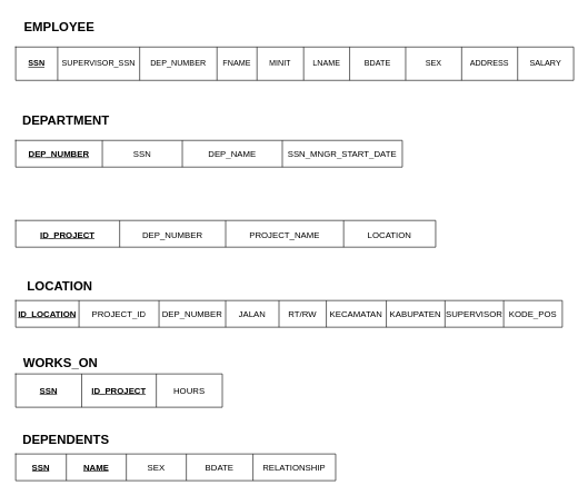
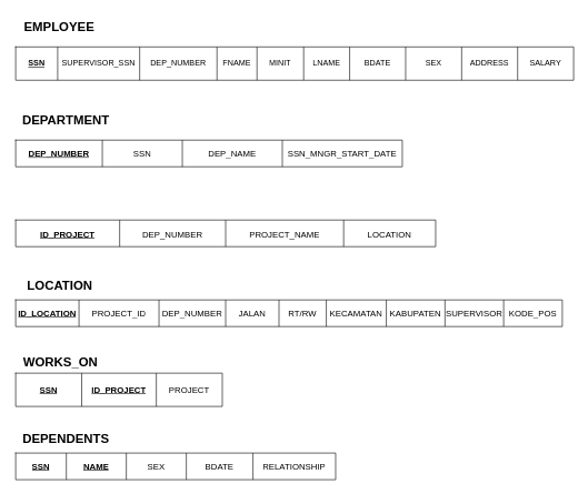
  <mxCell id="0" />
  <mxCell id="1" parent="0" />
  <mxCell id="2" value="" style="shape=table;startSize=0;container=1;collapsible=0;childLayout=tableLayout;" parent="1" vertex="1"><mxGeometry x="23" y="70" width="837" height="50" as="geometry" /></mxCell>
  <mxCell id="3" value="" style="shape=tableRow;horizontal=0;startSize=0;swimlaneHead=0;swimlaneBody=0;top=0;left=0;bottom=0;right=0;collapsible=0;dropTarget=0;fillColor=none;points=[[0,0.5],[1,0.5]];portConstraint=eastwest;" parent="2" vertex="1"><mxGeometry width="837" height="50" as="geometry" /></mxCell>
  <mxCell id="4" value="&lt;u&gt;&lt;b&gt;SSN&lt;/b&gt;&lt;/u&gt;" style="shape=partialRectangle;html=1;whiteSpace=wrap;connectable=0;overflow=hidden;fillColor=none;top=0;left=0;bottom=0;right=0;pointerEvents=1;" parent="3" vertex="1"><mxGeometry width="63" height="50" as="geometry"><mxRectangle width="63" height="50" as="alternateBounds" /></mxGeometry></mxCell>
  <mxCell id="5" value="SUPERVISOR_SSN" style="shape=partialRectangle;html=1;whiteSpace=wrap;connectable=0;overflow=hidden;fillColor=none;top=0;left=0;bottom=0;right=0;pointerEvents=1;" parent="3" vertex="1"><mxGeometry x="63" width="123" height="50" as="geometry"><mxRectangle width="123" height="50" as="alternateBounds" /></mxGeometry></mxCell>
  <mxCell id="6" value="DEP_NUMBER" style="shape=partialRectangle;html=1;whiteSpace=wrap;connectable=0;overflow=hidden;fillColor=none;top=0;left=0;bottom=0;right=0;pointerEvents=1;" parent="3" vertex="1"><mxGeometry x="186" width="116" height="50" as="geometry"><mxRectangle width="116" height="50" as="alternateBounds" /></mxGeometry></mxCell>
  <mxCell id="7" value="FNAME" style="shape=partialRectangle;html=1;whiteSpace=wrap;connectable=0;overflow=hidden;fillColor=none;top=0;left=0;bottom=0;right=0;pointerEvents=1;" parent="3" vertex="1"><mxGeometry x="302" width="60" height="50" as="geometry"><mxRectangle width="60" height="50" as="alternateBounds" /></mxGeometry></mxCell>
  <mxCell id="8" value="MINIT" style="shape=partialRectangle;html=1;whiteSpace=wrap;connectable=0;overflow=hidden;fillColor=none;top=0;left=0;bottom=0;right=0;pointerEvents=1;" parent="3" vertex="1"><mxGeometry x="362" width="70" height="50" as="geometry"><mxRectangle width="70" height="50" as="alternateBounds" /></mxGeometry></mxCell>
  <mxCell id="9" value="LNAME" style="shape=partialRectangle;html=1;whiteSpace=wrap;connectable=0;overflow=hidden;fillColor=none;top=0;left=0;bottom=0;right=0;pointerEvents=1;" parent="3" vertex="1"><mxGeometry x="432" width="69" height="50" as="geometry"><mxRectangle width="69" height="50" as="alternateBounds" /></mxGeometry></mxCell>
  <mxCell id="10" value="BDATE" style="shape=partialRectangle;html=1;whiteSpace=wrap;connectable=0;overflow=hidden;fillColor=none;top=0;left=0;bottom=0;right=0;pointerEvents=1;" parent="3" vertex="1"><mxGeometry x="501" width="84" height="50" as="geometry"><mxRectangle width="84" height="50" as="alternateBounds" /></mxGeometry></mxCell>
  <mxCell id="11" value="SEX" style="shape=partialRectangle;html=1;whiteSpace=wrap;connectable=0;overflow=hidden;fillColor=none;top=0;left=0;bottom=0;right=0;pointerEvents=1;" parent="3" vertex="1"><mxGeometry x="585" width="84" height="50" as="geometry"><mxRectangle width="84" height="50" as="alternateBounds" /></mxGeometry></mxCell>
  <mxCell id="12" value="ADDRESS" style="shape=partialRectangle;html=1;whiteSpace=wrap;connectable=0;overflow=hidden;fillColor=none;top=0;left=0;bottom=0;right=0;pointerEvents=1;" parent="3" vertex="1"><mxGeometry x="669" width="84" height="50" as="geometry"><mxRectangle width="84" height="50" as="alternateBounds" /></mxGeometry></mxCell>
  <mxCell id="13" value="SALARY" style="shape=partialRectangle;html=1;whiteSpace=wrap;connectable=0;overflow=hidden;fillColor=none;top=0;left=0;bottom=0;right=0;pointerEvents=1;" parent="3" vertex="1"><mxGeometry x="753" width="84" height="50" as="geometry"><mxRectangle width="84" height="50" as="alternateBounds" /></mxGeometry></mxCell>
  <mxCell id="14" value="" style="shape=table;startSize=0;container=1;collapsible=0;childLayout=tableLayout;fontSize=13;" parent="1" vertex="1"><mxGeometry x="23" y="450" width="820" height="40" as="geometry" /></mxCell>
  <mxCell id="15" value="" style="shape=tableRow;horizontal=0;startSize=0;swimlaneHead=0;swimlaneBody=0;top=0;left=0;bottom=0;right=0;collapsible=0;dropTarget=0;fillColor=none;points=[[0,0.5],[1,0.5]];portConstraint=eastwest;fontSize=13;" parent="14" vertex="1"><mxGeometry width="820" height="40" as="geometry" /></mxCell>
  <mxCell id="16" value="&lt;b&gt;&lt;u&gt;ID_LOCATION&lt;/u&gt;&lt;/b&gt;" style="shape=partialRectangle;html=1;whiteSpace=wrap;connectable=0;overflow=hidden;fillColor=none;top=0;left=0;bottom=0;right=0;pointerEvents=1;fontSize=13;" parent="15" vertex="1"><mxGeometry width="95" height="40" as="geometry"><mxRectangle width="95" height="40" as="alternateBounds" /></mxGeometry></mxCell>
  <mxCell id="17" value="PROJECT_ID" style="shape=partialRectangle;html=1;whiteSpace=wrap;connectable=0;overflow=hidden;fillColor=none;top=0;left=0;bottom=0;right=0;pointerEvents=1;fontSize=13;" parent="15" vertex="1"><mxGeometry x="95" width="120" height="40" as="geometry"><mxRectangle width="120" height="40" as="alternateBounds" /></mxGeometry></mxCell>
  <mxCell id="18" value="DEP_NUMBER" style="shape=partialRectangle;html=1;whiteSpace=wrap;connectable=0;overflow=hidden;fillColor=none;top=0;left=0;bottom=0;right=0;pointerEvents=1;fontSize=13;" parent="15" vertex="1"><mxGeometry x="215" width="100" height="40" as="geometry"><mxRectangle width="100" height="40" as="alternateBounds" /></mxGeometry></mxCell>
  <mxCell id="19" value="JALAN" style="shape=partialRectangle;html=1;whiteSpace=wrap;connectable=0;overflow=hidden;fillColor=none;top=0;left=0;bottom=0;right=0;pointerEvents=1;fontSize=13;" parent="15" vertex="1"><mxGeometry x="315" width="80" height="40" as="geometry"><mxRectangle width="80" height="40" as="alternateBounds" /></mxGeometry></mxCell>
  <mxCell id="20" value="RT/RW" style="shape=partialRectangle;html=1;whiteSpace=wrap;connectable=0;overflow=hidden;fillColor=none;top=0;left=0;bottom=0;right=0;pointerEvents=1;fontSize=13;" parent="15" vertex="1"><mxGeometry x="395" width="71" height="40" as="geometry"><mxRectangle width="71" height="40" as="alternateBounds" /></mxGeometry></mxCell>
  <mxCell id="21" value="KECAMATAN" style="shape=partialRectangle;html=1;whiteSpace=wrap;connectable=0;overflow=hidden;fillColor=none;top=0;left=0;bottom=0;right=0;pointerEvents=1;fontSize=13;" parent="15" vertex="1"><mxGeometry x="466" width="90" height="40" as="geometry"><mxRectangle width="90" height="40" as="alternateBounds" /></mxGeometry></mxCell>
  <mxCell id="22" value="KABUPATEN" style="shape=partialRectangle;html=1;whiteSpace=wrap;connectable=0;overflow=hidden;fillColor=none;top=0;left=0;bottom=0;right=0;pointerEvents=1;fontSize=13;" parent="15" vertex="1"><mxGeometry x="556" width="88" height="40" as="geometry"><mxRectangle width="88" height="40" as="alternateBounds" /></mxGeometry></mxCell>
  <mxCell id="23" value="SUPERVISOR" style="shape=partialRectangle;html=1;whiteSpace=wrap;connectable=0;overflow=hidden;fillColor=none;top=0;left=0;bottom=0;right=0;pointerEvents=1;fontSize=13;" parent="15" vertex="1"><mxGeometry x="644" width="88" height="40" as="geometry"><mxRectangle width="88" height="40" as="alternateBounds" /></mxGeometry></mxCell>
  <mxCell id="24" value="KODE_POS" style="shape=partialRectangle;html=1;whiteSpace=wrap;connectable=0;overflow=hidden;fillColor=none;top=0;left=0;bottom=0;right=0;pointerEvents=1;fontSize=13;" parent="15" vertex="1"><mxGeometry x="732" width="88" height="40" as="geometry"><mxRectangle width="88" height="40" as="alternateBounds" /></mxGeometry></mxCell>
  <mxCell id="25" value="" style="shape=table;startSize=0;container=1;collapsible=0;childLayout=tableLayout;fontSize=13;" parent="1" vertex="1"><mxGeometry x="23" y="210" width="580" height="40" as="geometry" /></mxCell>
  <mxCell id="26" value="" style="shape=tableRow;horizontal=0;startSize=0;swimlaneHead=0;swimlaneBody=0;top=0;left=0;bottom=0;right=0;collapsible=0;dropTarget=0;fillColor=none;points=[[0,0.5],[1,0.5]];portConstraint=eastwest;fontSize=13;" parent="25" vertex="1"><mxGeometry width="580" height="40" as="geometry" /></mxCell>
  <mxCell id="27" value="&lt;u&gt;&lt;b&gt;DEP_NUMBER&lt;/b&gt;&lt;/u&gt;" style="shape=partialRectangle;html=1;whiteSpace=wrap;connectable=0;overflow=hidden;fillColor=none;top=0;left=0;bottom=0;right=0;pointerEvents=1;fontSize=13;" parent="26" vertex="1"><mxGeometry width="130" height="40" as="geometry"><mxRectangle width="130" height="40" as="alternateBounds" /></mxGeometry></mxCell>
  <mxCell id="28" value="SSN" style="shape=partialRectangle;html=1;whiteSpace=wrap;connectable=0;overflow=hidden;fillColor=none;top=0;left=0;bottom=0;right=0;pointerEvents=1;fontSize=13;" parent="26" vertex="1"><mxGeometry x="130" width="120" height="40" as="geometry"><mxRectangle width="120" height="40" as="alternateBounds" /></mxGeometry></mxCell>
  <mxCell id="29" value="DEP_NAME" style="shape=partialRectangle;html=1;whiteSpace=wrap;connectable=0;overflow=hidden;fillColor=none;top=0;left=0;bottom=0;right=0;pointerEvents=1;fontSize=13;" parent="26" vertex="1"><mxGeometry x="250" width="150" height="40" as="geometry"><mxRectangle width="150" height="40" as="alternateBounds" /></mxGeometry></mxCell>
  <mxCell id="30" value="SSN_MNGR_START_DATE" style="shape=partialRectangle;html=1;whiteSpace=wrap;connectable=0;overflow=hidden;fillColor=none;top=0;left=0;bottom=0;right=0;pointerEvents=1;fontSize=13;" parent="26" vertex="1"><mxGeometry x="400" width="180" height="40" as="geometry"><mxRectangle width="180" height="40" as="alternateBounds" /></mxGeometry></mxCell>
  <mxCell id="31" value="&lt;font style=&quot;font-size: 19px;&quot;&gt;&lt;b&gt;EMPLOYEE&lt;/b&gt;&lt;/font&gt;" style="text;html=1;align=center;verticalAlign=middle;resizable=0;points=[];autosize=1;strokeColor=none;fillColor=none;fontSize=13;" parent="1" vertex="1"><mxGeometry x="23" y="20" width="130" height="40" as="geometry" /></mxCell>
  <mxCell id="32" value="&lt;font style=&quot;font-size: 19px;&quot;&gt;&lt;b&gt;DEPARTMENT&lt;/b&gt;&lt;/font&gt;" style="text;html=1;align=center;verticalAlign=middle;resizable=0;points=[];autosize=1;strokeColor=none;fillColor=none;fontSize=13;" parent="1" vertex="1"><mxGeometry x="23" y="160" width="150" height="40" as="geometry" /></mxCell>
  <mxCell id="33" value="&lt;span style=&quot;font-size: 19px;&quot;&gt;&lt;b&gt;LOCATION&lt;/b&gt;&lt;/span&gt;" style="text;html=1;align=center;verticalAlign=middle;resizable=0;points=[];autosize=1;strokeColor=none;fillColor=none;fontSize=13;" parent="1" vertex="1"><mxGeometry x="29" y="410" width="120" height="40" as="geometry" /></mxCell>
  <mxCell id="34" value="" style="shape=table;startSize=0;container=1;collapsible=0;childLayout=tableLayout;fontSize=19;" parent="1" vertex="1"><mxGeometry x="23" y="330" width="630" height="40" as="geometry" /></mxCell>
  <mxCell id="35" value="" style="shape=tableRow;horizontal=0;startSize=0;swimlaneHead=0;swimlaneBody=0;top=0;left=0;bottom=0;right=0;collapsible=0;dropTarget=0;fillColor=none;points=[[0,0.5],[1,0.5]];portConstraint=eastwest;fontSize=19;" parent="34" vertex="1"><mxGeometry width="630" height="40" as="geometry" /></mxCell>
  <mxCell id="36" value="&lt;font style=&quot;font-size: 13px;&quot;&gt;&lt;b&gt;&lt;u&gt;ID_PROJECT&lt;/u&gt;&lt;/b&gt;&lt;/font&gt;" style="shape=partialRectangle;html=1;whiteSpace=wrap;connectable=0;overflow=hidden;fillColor=none;top=0;left=0;bottom=0;right=0;pointerEvents=1;fontSize=19;" parent="35" vertex="1"><mxGeometry width="156" height="40" as="geometry"><mxRectangle width="156" height="40" as="alternateBounds" /></mxGeometry></mxCell>
  <mxCell id="37" value="&lt;font style=&quot;font-size: 13px;&quot;&gt;DEP_NUMBER&lt;/font&gt;" style="shape=partialRectangle;html=1;whiteSpace=wrap;connectable=0;overflow=hidden;fillColor=none;top=0;left=0;bottom=0;right=0;pointerEvents=1;fontSize=19;" parent="35" vertex="1"><mxGeometry x="156" width="159" height="40" as="geometry"><mxRectangle width="159" height="40" as="alternateBounds" /></mxGeometry></mxCell>
  <mxCell id="38" value="&lt;font style=&quot;font-size: 13px;&quot;&gt;PROJECT_NAME&lt;/font&gt;" style="shape=partialRectangle;html=1;whiteSpace=wrap;connectable=0;overflow=hidden;fillColor=none;top=0;left=0;bottom=0;right=0;pointerEvents=1;fontSize=19;" parent="35" vertex="1"><mxGeometry x="315" width="177" height="40" as="geometry"><mxRectangle width="177" height="40" as="alternateBounds" /></mxGeometry></mxCell>
  <mxCell id="39" value="&lt;font style=&quot;font-size: 13px;&quot;&gt;LOCATION&lt;/font&gt;" style="shape=partialRectangle;html=1;whiteSpace=wrap;connectable=0;overflow=hidden;fillColor=none;top=0;left=0;bottom=0;right=0;pointerEvents=1;fontSize=19;" parent="35" vertex="1"><mxGeometry x="492" width="138" height="40" as="geometry"><mxRectangle width="138" height="40" as="alternateBounds" /></mxGeometry></mxCell>
  <mxCell id="40" value="&lt;span style=&quot;font-size: 19px;&quot;&gt;&lt;b&gt;WORKS_ON&lt;/b&gt;&lt;/span&gt;" style="text;html=1;align=center;verticalAlign=middle;resizable=0;points=[];autosize=1;strokeColor=none;fillColor=none;fontSize=13;" parent="1" vertex="1"><mxGeometry x="20" y="525" width="140" height="40" as="geometry" /></mxCell>
  <mxCell id="41" value="" style="shape=table;startSize=0;container=1;collapsible=0;childLayout=tableLayout;fontSize=13;" parent="1" vertex="1"><mxGeometry x="23" y="560" width="310" height="50" as="geometry" /></mxCell>
  <mxCell id="42" value="" style="shape=tableRow;horizontal=0;startSize=0;swimlaneHead=0;swimlaneBody=0;top=0;left=0;bottom=0;right=0;collapsible=0;dropTarget=0;fillColor=none;points=[[0,0.5],[1,0.5]];portConstraint=eastwest;fontSize=13;" parent="41" vertex="1"><mxGeometry width="310" height="50" as="geometry" /></mxCell>
  <mxCell id="43" value="&lt;b&gt;&lt;u&gt;SSN&lt;/u&gt;&lt;/b&gt;" style="shape=partialRectangle;html=1;whiteSpace=wrap;connectable=0;overflow=hidden;fillColor=none;top=0;left=0;bottom=0;right=0;pointerEvents=1;fontSize=13;" parent="42" vertex="1"><mxGeometry width="99" height="50" as="geometry"><mxRectangle width="99" height="50" as="alternateBounds" /></mxGeometry></mxCell>
  <mxCell id="44" value="&lt;b&gt;&lt;u&gt;ID_PROJECT&lt;/u&gt;&lt;/b&gt;" style="shape=partialRectangle;html=1;whiteSpace=wrap;connectable=0;overflow=hidden;fillColor=none;top=0;left=0;bottom=0;right=0;pointerEvents=1;fontSize=13;" parent="42" vertex="1"><mxGeometry x="99" width="112" height="50" as="geometry"><mxRectangle width="112" height="50" as="alternateBounds" /></mxGeometry></mxCell>
- <mxCell id="45" value="HOURS" style="shape=partialRectangle;html=1;whiteSpace=wrap;connectable=0;overflow=hidden;fillColor=none;top=0;left=0;bottom=0;right=0;pointerEvents=1;fontSize=13;" parent="42" vertex="1"><mxGeometry x="211" width="99" height="50" as="geometry"><mxRectangle width="99" height="50" as="alternateBounds" /></mxGeometry></mxCell>
+ <mxCell id="45" value="PROJECT" style="shape=partialRectangle;html=1;whiteSpace=wrap;connectable=0;overflow=hidden;fillColor=none;top=0;left=0;bottom=0;right=0;pointerEvents=1;fontSize=13;" parent="42" vertex="1"><mxGeometry x="211" width="99" height="50" as="geometry"><mxRectangle width="99" height="50" as="alternateBounds" /></mxGeometry></mxCell>
  <mxCell id="46" value="" style="shape=table;startSize=0;container=1;collapsible=0;childLayout=tableLayout;fontSize=13;" parent="1" vertex="1"><mxGeometry x="23" y="680" width="480" height="40" as="geometry" /></mxCell>
  <mxCell id="47" value="" style="shape=tableRow;horizontal=0;startSize=0;swimlaneHead=0;swimlaneBody=0;top=0;left=0;bottom=0;right=0;collapsible=0;dropTarget=0;fillColor=none;points=[[0,0.5],[1,0.5]];portConstraint=eastwest;fontSize=13;" parent="46" vertex="1"><mxGeometry width="480" height="40" as="geometry" /></mxCell>
  <mxCell id="48" value="&lt;b&gt;&lt;u&gt;SSN&lt;/u&gt;&lt;/b&gt;" style="shape=partialRectangle;html=1;whiteSpace=wrap;connectable=0;overflow=hidden;fillColor=none;top=0;left=0;bottom=0;right=0;pointerEvents=1;fontSize=13;" parent="47" vertex="1"><mxGeometry width="76" height="40" as="geometry"><mxRectangle width="76" height="40" as="alternateBounds" /></mxGeometry></mxCell>
  <mxCell id="49" value="&lt;u&gt;&lt;b&gt;NAME&lt;/b&gt;&lt;/u&gt;" style="shape=partialRectangle;html=1;whiteSpace=wrap;connectable=0;overflow=hidden;fillColor=none;top=0;left=0;bottom=0;right=0;pointerEvents=1;fontSize=13;" parent="47" vertex="1"><mxGeometry x="76" width="90" height="40" as="geometry"><mxRectangle width="90" height="40" as="alternateBounds" /></mxGeometry></mxCell>
  <mxCell id="50" value="SEX" style="shape=partialRectangle;html=1;whiteSpace=wrap;connectable=0;overflow=hidden;fillColor=none;top=0;left=0;bottom=0;right=0;pointerEvents=1;fontSize=13;" parent="47" vertex="1"><mxGeometry x="166" width="90" height="40" as="geometry"><mxRectangle width="90" height="40" as="alternateBounds" /></mxGeometry></mxCell>
  <mxCell id="51" value="BDATE" style="shape=partialRectangle;html=1;whiteSpace=wrap;connectable=0;overflow=hidden;fillColor=none;top=0;left=0;bottom=0;right=0;pointerEvents=1;fontSize=13;" parent="47" vertex="1"><mxGeometry x="256" width="100" height="40" as="geometry"><mxRectangle width="100" height="40" as="alternateBounds" /></mxGeometry></mxCell>
  <mxCell id="52" value="RELATIONSHIP" style="shape=partialRectangle;html=1;whiteSpace=wrap;connectable=0;overflow=hidden;fillColor=none;top=0;left=0;bottom=0;right=0;pointerEvents=1;fontSize=13;" parent="47" vertex="1"><mxGeometry x="356" width="124" height="40" as="geometry"><mxRectangle width="124" height="40" as="alternateBounds" /></mxGeometry></mxCell>
  <mxCell id="53" value="&lt;span style=&quot;font-size: 19px;&quot;&gt;&lt;b&gt;DEPENDENTS&lt;/b&gt;&lt;/span&gt;" style="text;html=1;align=center;verticalAlign=middle;resizable=0;points=[];autosize=1;strokeColor=none;fillColor=none;fontSize=13;" parent="1" vertex="1"><mxGeometry x="23" y="640" width="150" height="40" as="geometry" /></mxCell>
